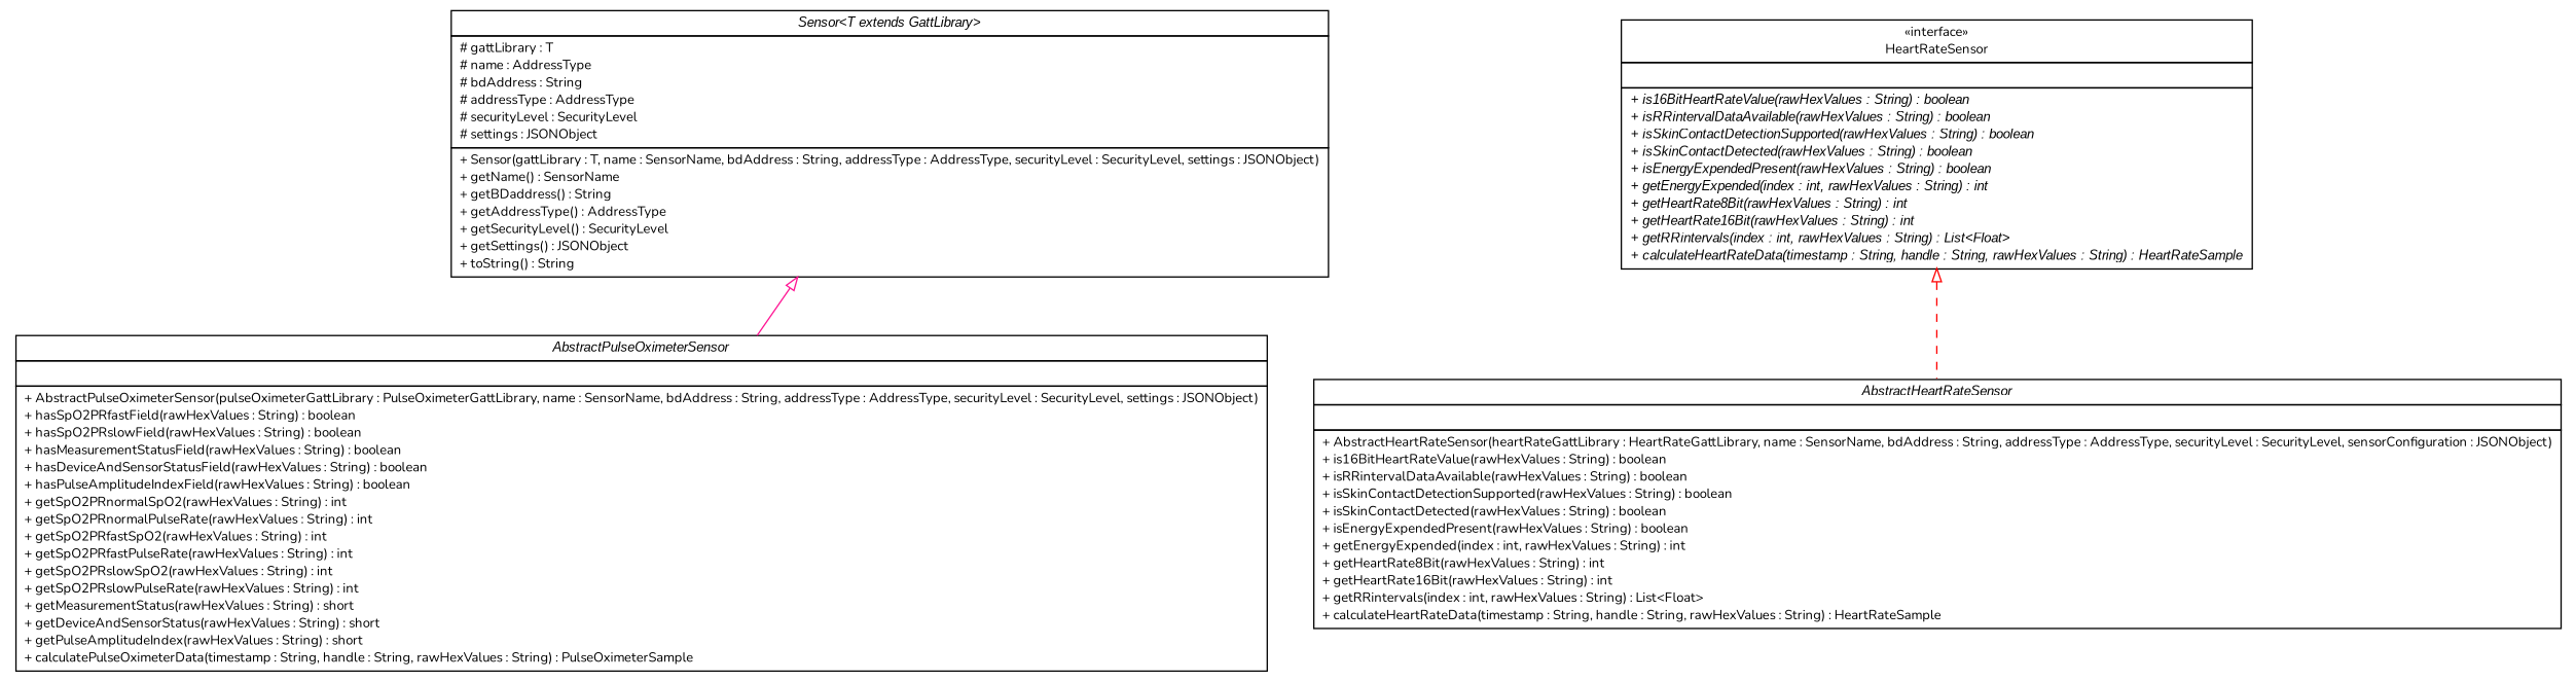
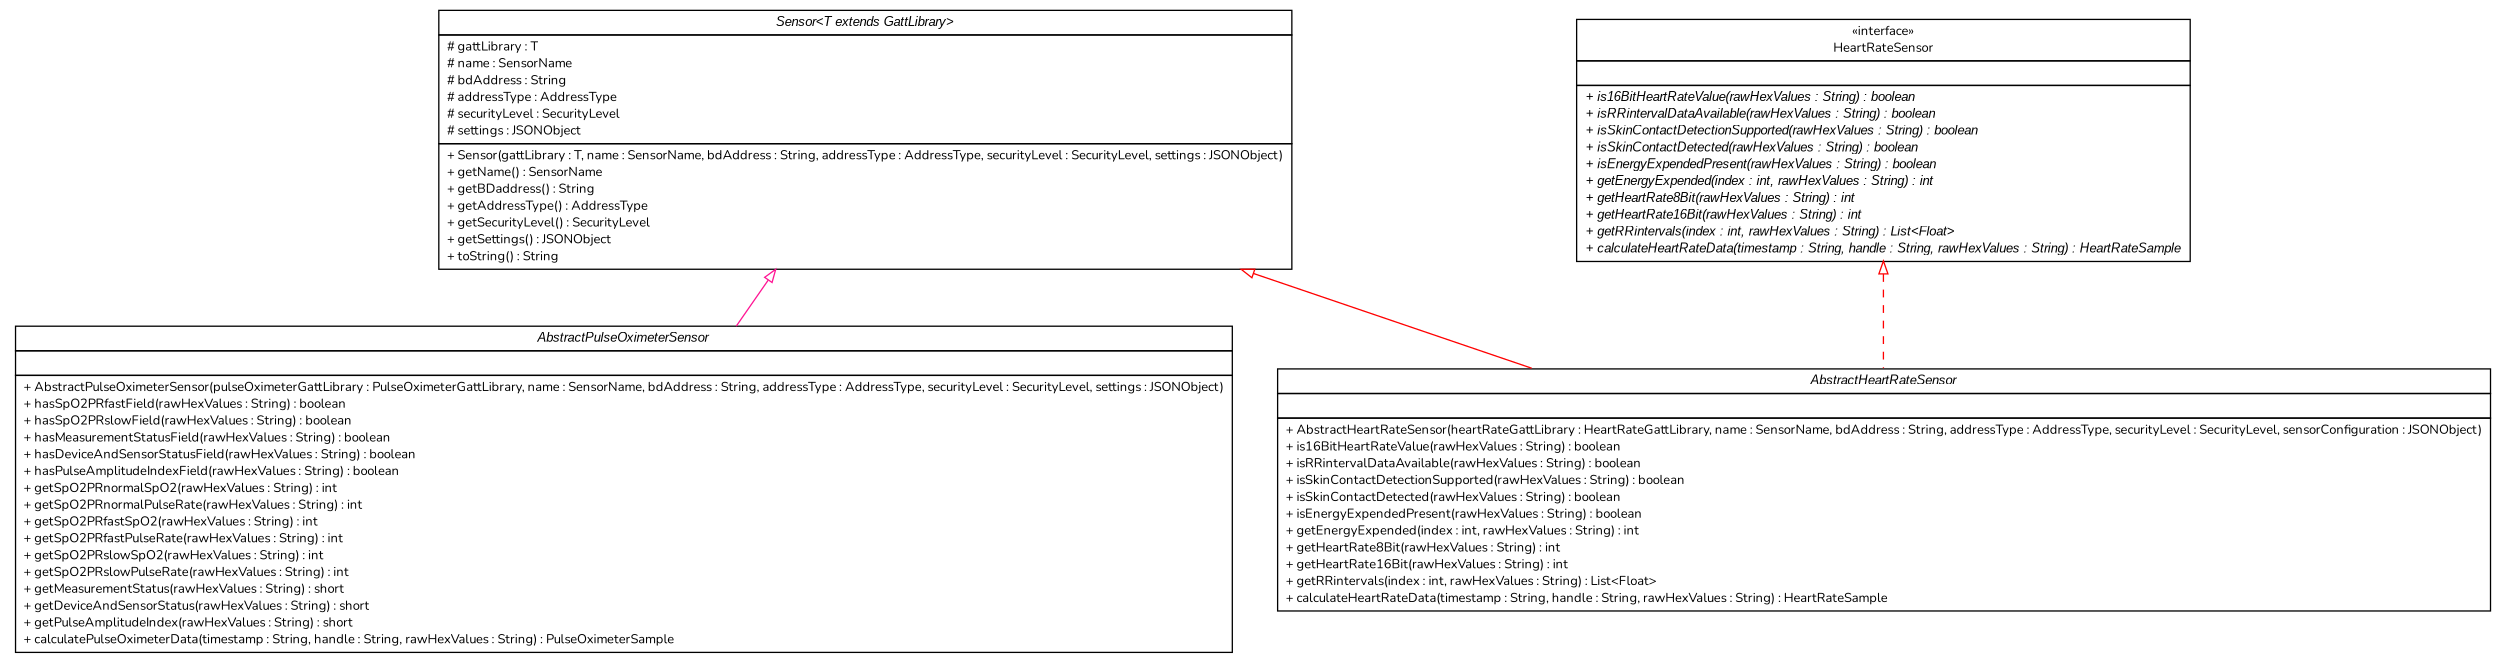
  digraph {
    fontname=Nunito
    nodesep=0.25
    ranksep=0.5
    node [fontcolor=black fontname=Nunito fontsize=10.0 shape=plaintext]
    edge [arrowtail=empty color=red dir=back fontname=Nunito fontsize=10 headport=p labelfontname=arial labelfontsize=10 tailport=p]
-   n1 [label=<<table title="de.fhg.fit.biomos.sensorplatform.sensor.Sensor" border="0" cellborder="1" cellspacing="0" cellpadding="2" port="p" href="./Sensor.html"> 		<tr><td><table border="0" cellspacing="0" cellpadding="1"> <tr><td align="center" balign="center"><font face="arial italic"> Sensor&lt;T extends GattLibrary&gt; </font></td></tr> 		</table></td></tr> 		<tr><td><table border="0" cellspacing="0" cellpadding="1"> <tr><td align="left" balign="left"> # gattLibrary : T </td></tr> <tr><td align="left" balign="left"> # name : AddressType </td></tr> <tr><td align="left" balign="left"> # bdAddress : String </td></tr> <tr><td align="left" balign="left"> # addressType : AddressType </td></tr> <tr><td align="left" balign="left"> # securityLevel : SecurityLevel </td></tr> <tr><td align="left" balign="left"> # settings : JSONObject </td></tr> 		</table></td></tr> 		<tr><td><table border="0" cellspacing="0" cellpadding="1"> <tr><td align="left" balign="left"> + Sensor(gattLibrary : T, name : SensorName, bdAddress : String, addressType : AddressType, securityLevel : SecurityLevel, settings : JSONObject) </td></tr> <tr><td align="left" balign="left"> + getName() : SensorName </td></tr> <tr><td align="left" balign="left"> + getBDaddress() : String </td></tr> <tr><td align="left" balign="left"> + getAddressType() : AddressType </td></tr> <tr><td align="left" balign="left"> + getSecurityLevel() : SecurityLevel </td></tr> <tr><td align="left" balign="left"> + getSettings() : JSONObject </td></tr> <tr><td align="left" balign="left"> + toString() : String </td></tr> 		</table></td></tr> 		</table>>]
+   n1 [label=<<table title="de.fhg.fit.biomos.sensorplatform.sensor.Sensor" border="0" cellborder="1" cellspacing="0" cellpadding="2" port="p" href="./Sensor.html"> 		<tr><td><table border="0" cellspacing="0" cellpadding="1"> <tr><td align="center" balign="center"><font face="arial italic"> Sensor&lt;T extends GattLibrary&gt; </font></td></tr> 		</table></td></tr> 		<tr><td><table border="0" cellspacing="0" cellpadding="1"> <tr><td align="left" balign="left"> # gattLibrary : T </td></tr> <tr><td align="left" balign="left"> # name : SensorName </td></tr> <tr><td align="left" balign="left"> # bdAddress : String </td></tr> <tr><td align="left" balign="left"> # addressType : AddressType </td></tr> <tr><td align="left" balign="left"> # securityLevel : SecurityLevel </td></tr> <tr><td align="left" balign="left"> # settings : JSONObject </td></tr> 		</table></td></tr> 		<tr><td><table border="0" cellspacing="0" cellpadding="1"> <tr><td align="left" balign="left"> + Sensor(gattLibrary : T, name : SensorName, bdAddress : String, addressType : AddressType, securityLevel : SecurityLevel, settings : JSONObject) </td></tr> <tr><td align="left" balign="left"> + getName() : SensorName </td></tr> <tr><td align="left" balign="left"> + getBDaddress() : String </td></tr> <tr><td align="left" balign="left"> + getAddressType() : AddressType </td></tr> <tr><td align="left" balign="left"> + getSecurityLevel() : SecurityLevel </td></tr> <tr><td align="left" balign="left"> + getSettings() : JSONObject </td></tr> <tr><td align="left" balign="left"> + toString() : String </td></tr> 		</table></td></tr> 		</table>>]
    n2 [label=<<table title="de.fhg.fit.biomos.sensorplatform.sensor.AbstractPulseOximeterSensor" border="0" cellborder="1" cellspacing="0" cellpadding="2" port="p" href="./AbstractPulseOximeterSensor.html"> 		<tr><td><table border="0" cellspacing="0" cellpadding="1"> <tr><td align="center" balign="center"><font face="arial italic"> AbstractPulseOximeterSensor </font></td></tr> 		</table></td></tr> 		<tr><td><table border="0" cellspacing="0" cellpadding="1"> <tr><td align="left" balign="left">  </td></tr> 		</table></td></tr> 		<tr><td><table border="0" cellspacing="0" cellpadding="1"> <tr><td align="left" balign="left"> + AbstractPulseOximeterSensor(pulseOximeterGattLibrary : PulseOximeterGattLibrary, name : SensorName, bdAddress : String, addressType : AddressType, securityLevel : SecurityLevel, settings : JSONObject) </td></tr> <tr><td align="left" balign="left"> + hasSpO2PRfastField(rawHexValues : String) : boolean </td></tr> <tr><td align="left" balign="left"> + hasSpO2PRslowField(rawHexValues : String) : boolean </td></tr> <tr><td align="left" balign="left"> + hasMeasurementStatusField(rawHexValues : String) : boolean </td></tr> <tr><td align="left" balign="left"> + hasDeviceAndSensorStatusField(rawHexValues : String) : boolean </td></tr> <tr><td align="left" balign="left"> + hasPulseAmplitudeIndexField(rawHexValues : String) : boolean </td></tr> <tr><td align="left" balign="left"> + getSpO2PRnormalSpO2(rawHexValues : String) : int </td></tr> <tr><td align="left" balign="left"> + getSpO2PRnormalPulseRate(rawHexValues : String) : int </td></tr> <tr><td align="left" balign="left"> + getSpO2PRfastSpO2(rawHexValues : String) : int </td></tr> <tr><td align="left" balign="left"> + getSpO2PRfastPulseRate(rawHexValues : String) : int </td></tr> <tr><td align="left" balign="left"> + getSpO2PRslowSpO2(rawHexValues : String) : int </td></tr> <tr><td align="left" balign="left"> + getSpO2PRslowPulseRate(rawHexValues : String) : int </td></tr> <tr><td align="left" balign="left"> + getMeasurementStatus(rawHexValues : String) : short </td></tr> <tr><td align="left" balign="left"> + getDeviceAndSensorStatus(rawHexValues : String) : short </td></tr> <tr><td align="left" balign="left"> + getPulseAmplitudeIndex(rawHexValues : String) : short </td></tr> <tr><td align="left" balign="left"> + calculatePulseOximeterData(timestamp : String, handle : String, rawHexValues : String) : PulseOximeterSample </td></tr> 		</table></td></tr> 		</table>>]
    n3 [label=<<table title="de.fhg.fit.biomos.sensorplatform.sensor.AbstractHeartRateSensor" border="0" cellborder="1" cellspacing="0" cellpadding="2" port="p" href="./AbstractHeartRateSensor.html"> 		<tr><td><table border="0" cellspacing="0" cellpadding="1"> <tr><td align="center" balign="center"><font face="arial italic"> AbstractHeartRateSensor </font></td></tr> 		</table></td></tr> 		<tr><td><table border="0" cellspacing="0" cellpadding="1"> <tr><td align="left" balign="left">  </td></tr> 		</table></td></tr> 		<tr><td><table border="0" cellspacing="0" cellpadding="1"> <tr><td align="left" balign="left"> + AbstractHeartRateSensor(heartRateGattLibrary : HeartRateGattLibrary, name : SensorName, bdAddress : String, addressType : AddressType, securityLevel : SecurityLevel, sensorConfiguration : JSONObject) </td></tr> <tr><td align="left" balign="left"> + is16BitHeartRateValue(rawHexValues : String) : boolean </td></tr> <tr><td align="left" balign="left"> + isRRintervalDataAvailable(rawHexValues : String) : boolean </td></tr> <tr><td align="left" balign="left"> + isSkinContactDetectionSupported(rawHexValues : String) : boolean </td></tr> <tr><td align="left" balign="left"> + isSkinContactDetected(rawHexValues : String) : boolean </td></tr> <tr><td align="left" balign="left"> + isEnergyExpendedPresent(rawHexValues : String) : boolean </td></tr> <tr><td align="left" balign="left"> + getEnergyExpended(index : int, rawHexValues : String) : int </td></tr> <tr><td align="left" balign="left"> + getHeartRate8Bit(rawHexValues : String) : int </td></tr> <tr><td align="left" balign="left"> + getHeartRate16Bit(rawHexValues : String) : int </td></tr> <tr><td align="left" balign="left"> + getRRintervals(index : int, rawHexValues : String) : List&lt;Float&gt; </td></tr> <tr><td align="left" balign="left"> + calculateHeartRateData(timestamp : String, handle : String, rawHexValues : String) : HeartRateSample </td></tr> 		</table></td></tr> 		</table>>]
    n4 [label=<<table title="de.fhg.fit.biomos.sensorplatform.sensor.HeartRateSensor" border="0" cellborder="1" cellspacing="0" cellpadding="2" port="p" href="./HeartRateSensor.html"> 		<tr><td><table border="0" cellspacing="0" cellpadding="1"> <tr><td align="center" balign="center"> &#171;interface&#187; </td></tr> <tr><td align="center" balign="center"> HeartRateSensor </td></tr> 		</table></td></tr> 		<tr><td><table border="0" cellspacing="0" cellpadding="1"> <tr><td align="left" balign="left">  </td></tr> 		</table></td></tr> 		<tr><td><table border="0" cellspacing="0" cellpadding="1"> <tr><td align="left" balign="left"><font face="arial italic" point-size="10.0"> + is16BitHeartRateValue(rawHexValues : String) : boolean </font></td></tr> <tr><td align="left" balign="left"><font face="arial italic" point-size="10.0"> + isRRintervalDataAvailable(rawHexValues : String) : boolean </font></td></tr> <tr><td align="left" balign="left"><font face="arial italic" point-size="10.0"> + isSkinContactDetectionSupported(rawHexValues : String) : boolean </font></td></tr> <tr><td align="left" balign="left"><font face="arial italic" point-size="10.0"> + isSkinContactDetected(rawHexValues : String) : boolean </font></td></tr> <tr><td align="left" balign="left"><font face="arial italic" point-size="10.0"> + isEnergyExpendedPresent(rawHexValues : String) : boolean </font></td></tr> <tr><td align="left" balign="left"><font face="arial italic" point-size="10.0"> + getEnergyExpended(index : int, rawHexValues : String) : int </font></td></tr> <tr><td align="left" balign="left"><font face="arial italic" point-size="10.0"> + getHeartRate8Bit(rawHexValues : String) : int </font></td></tr> <tr><td align="left" balign="left"><font face="arial italic" point-size="10.0"> + getHeartRate16Bit(rawHexValues : String) : int </font></td></tr> <tr><td align="left" balign="left"><font face="arial italic" point-size="10.0"> + getRRintervals(index : int, rawHexValues : String) : List&lt;Float&gt; </font></td></tr> <tr><td align="left" balign="left"><font face="arial italic" point-size="10.0"> + calculateHeartRateData(timestamp : String, handle : String, rawHexValues : String) : HeartRateSample </font></td></tr> 		</table></td></tr> 		</table>>]
    n1 -> n2 [color=deeppink]
+   n1 -> n3
    n4 -> n3 [style=dashed]
  }
